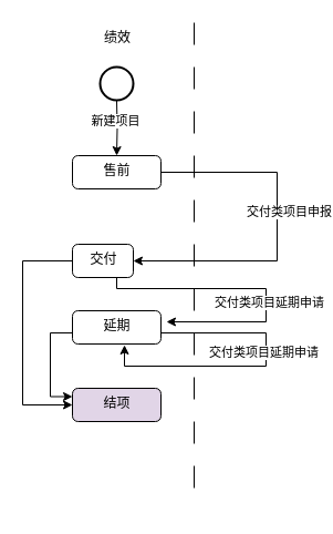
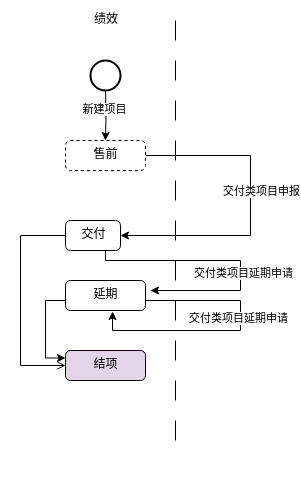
  <mxCell id="0" />
  <mxCell id="1" parent="0" />
  <mxCell id="2" value="" style="line;strokeWidth=1;direction=south;html=1;dashed=1;dashPattern=20 20;" vertex="1" parent="1"><mxGeometry x="170" y="20" width="10" height="440" as="geometry" /></mxCell>
- <mxCell id="3" value="绩效" style="text;align=right;" vertex="1" parent="1"><mxGeometry x="60" y="20" width="60" height="20" as="geometry" /></mxCell>
+ <mxCell id="3" value="绩效" style="text;align=right;" vertex="1" parent="1"><mxGeometry x="60" y="5" width="60" height="20" as="geometry" /></mxCell>
  <mxCell id="4" style="edgeStyle=orthogonalEdgeStyle;rounded=0;orthogonalLoop=1;jettySize=auto;html=1;entryX=0.5;entryY=0;entryDx=0;entryDy=0;" edge="1" parent="1" target="8"><mxGeometry relative="1" as="geometry"><mxPoint x="105" y="90" as="sourcePoint" /></mxGeometry></mxCell>
  <mxCell id="5" value="新建项目" style="edgeLabel;html=1;align=center;verticalAlign=middle;resizable=0;points=[];" vertex="1" connectable="0" parent="4"><mxGeometry x="-0.273" y="-2" relative="1" as="geometry"><mxPoint as="offset" /></mxGeometry></mxCell>
  <mxCell id="6" style="edgeStyle=orthogonalEdgeStyle;rounded=0;orthogonalLoop=1;jettySize=auto;html=1;entryX=1;entryY=0.5;entryDx=0;entryDy=0;" edge="1" parent="1" source="8" target="12"><mxGeometry relative="1" as="geometry"><Array as="points"><mxPoint x="250" y="155" /><mxPoint x="250" y="235" /></Array></mxGeometry></mxCell>
  <mxCell id="7" value="交付类项目申报" style="edgeLabel;html=1;align=center;verticalAlign=middle;resizable=0;points=[];" vertex="1" connectable="0" parent="6"><mxGeometry x="-0.11" y="-3" relative="1" as="geometry"><mxPoint x="13" as="offset" /></mxGeometry></mxCell>
- <mxCell id="8" value="售前" style="html=1;align=center;verticalAlign=top;rounded=1;absoluteArcSize=1;arcSize=10;dashed=0;" vertex="1" parent="1"><mxGeometry x="65" y="140" width="80" height="30" as="geometry" /></mxCell>
+ <mxCell id="8" value="售前" style="html=1;align=center;verticalAlign=top;rounded=1;absoluteArcSize=1;arcSize=10;dashed=1;" vertex="1" parent="1"><mxGeometry x="65" y="140" width="80" height="30" as="geometry" /></mxCell>
  <mxCell id="9" style="edgeStyle=orthogonalEdgeStyle;rounded=0;orthogonalLoop=1;jettySize=auto;html=1;" edge="1" parent="1" source="12"><mxGeometry relative="1" as="geometry"><mxPoint x="150" y="290" as="targetPoint" /><Array as="points"><mxPoint x="105" y="260" /><mxPoint x="240" y="260" /><mxPoint x="240" y="290" /></Array></mxGeometry></mxCell>
  <mxCell id="10" value="交付类项目延期申请" style="edgeLabel;html=1;align=center;verticalAlign=middle;resizable=0;points=[];" vertex="1" connectable="0" parent="9"><mxGeometry x="0.185" y="2" relative="1" as="geometry"><mxPoint as="offset" /></mxGeometry></mxCell>
- <mxCell id="11" style="edgeStyle=orthogonalEdgeStyle;rounded=0;orthogonalLoop=1;jettySize=auto;html=1;entryX=0;entryY=0.5;entryDx=0;entryDy=0;" edge="1" parent="1" source="12" target="15"><mxGeometry relative="1" as="geometry"><Array as="points"><mxPoint x="20" y="235" /><mxPoint x="20" y="365" /></Array></mxGeometry></mxCell>
+ <mxCell id="11" style="edgeStyle=orthogonalEdgeStyle;rounded=0;orthogonalLoop=1;jettySize=auto;html=1;entryX=0;entryY=0.5;entryDx=0;entryDy=0;endArrow=open;" edge="1" parent="1" source="12" target="15"><mxGeometry relative="1" as="geometry"><Array as="points"><mxPoint x="20" y="235" /><mxPoint x="20" y="365" /></Array></mxGeometry></mxCell>
  <mxCell id="12" value="交付" style="html=1;align=center;verticalAlign=top;rounded=1;absoluteArcSize=1;arcSize=10;dashed=0;" vertex="1" parent="1"><mxGeometry x="65" y="220" width="55" height="30" as="geometry" /></mxCell>
  <mxCell id="13" style="edgeStyle=orthogonalEdgeStyle;rounded=0;orthogonalLoop=1;jettySize=auto;html=1;entryX=0;entryY=0.25;entryDx=0;entryDy=0;" edge="1" parent="1" source="14" target="15"><mxGeometry relative="1" as="geometry"><Array as="points"><mxPoint x="45" y="300" /><mxPoint x="45" y="358" /></Array></mxGeometry></mxCell>
  <mxCell id="14" value="延期" style="html=1;align=center;verticalAlign=top;rounded=1;absoluteArcSize=1;arcSize=10;dashed=0;" vertex="1" parent="1"><mxGeometry x="65" y="280" width="80" height="30" as="geometry" /></mxCell>
  <mxCell id="15" value="结项" style="html=1;align=center;verticalAlign=top;rounded=1;absoluteArcSize=1;arcSize=10;dashed=0;fillColor=#e1d5e7;" vertex="1" parent="1"><mxGeometry x="65" y="350" width="80" height="30" as="geometry" /></mxCell>
  <mxCell id="16" style="edgeStyle=orthogonalEdgeStyle;rounded=0;orthogonalLoop=1;jettySize=auto;html=1;entryX=0.588;entryY=1.033;entryDx=0;entryDy=0;entryPerimeter=0;" edge="1" parent="1" source="14" target="14"><mxGeometry relative="1" as="geometry"><Array as="points"><mxPoint x="240" y="300" /><mxPoint x="240" y="330" /><mxPoint x="112" y="330" /></Array></mxGeometry></mxCell>
  <mxCell id="17" value="交付类项目延期申请" style="edgeLabel;html=1;align=center;verticalAlign=middle;resizable=0;points=[];" vertex="1" connectable="0" parent="16"><mxGeometry x="-0.176" y="-3" relative="1" as="geometry"><mxPoint as="offset" /></mxGeometry></mxCell>
  <mxCell id="18" value="" style="strokeWidth=2;html=1;shape=mxgraph.flowchart.start_2;whiteSpace=wrap;" vertex="1" parent="1"><mxGeometry x="90" y="60" width="30" height="30" as="geometry" /></mxCell>
